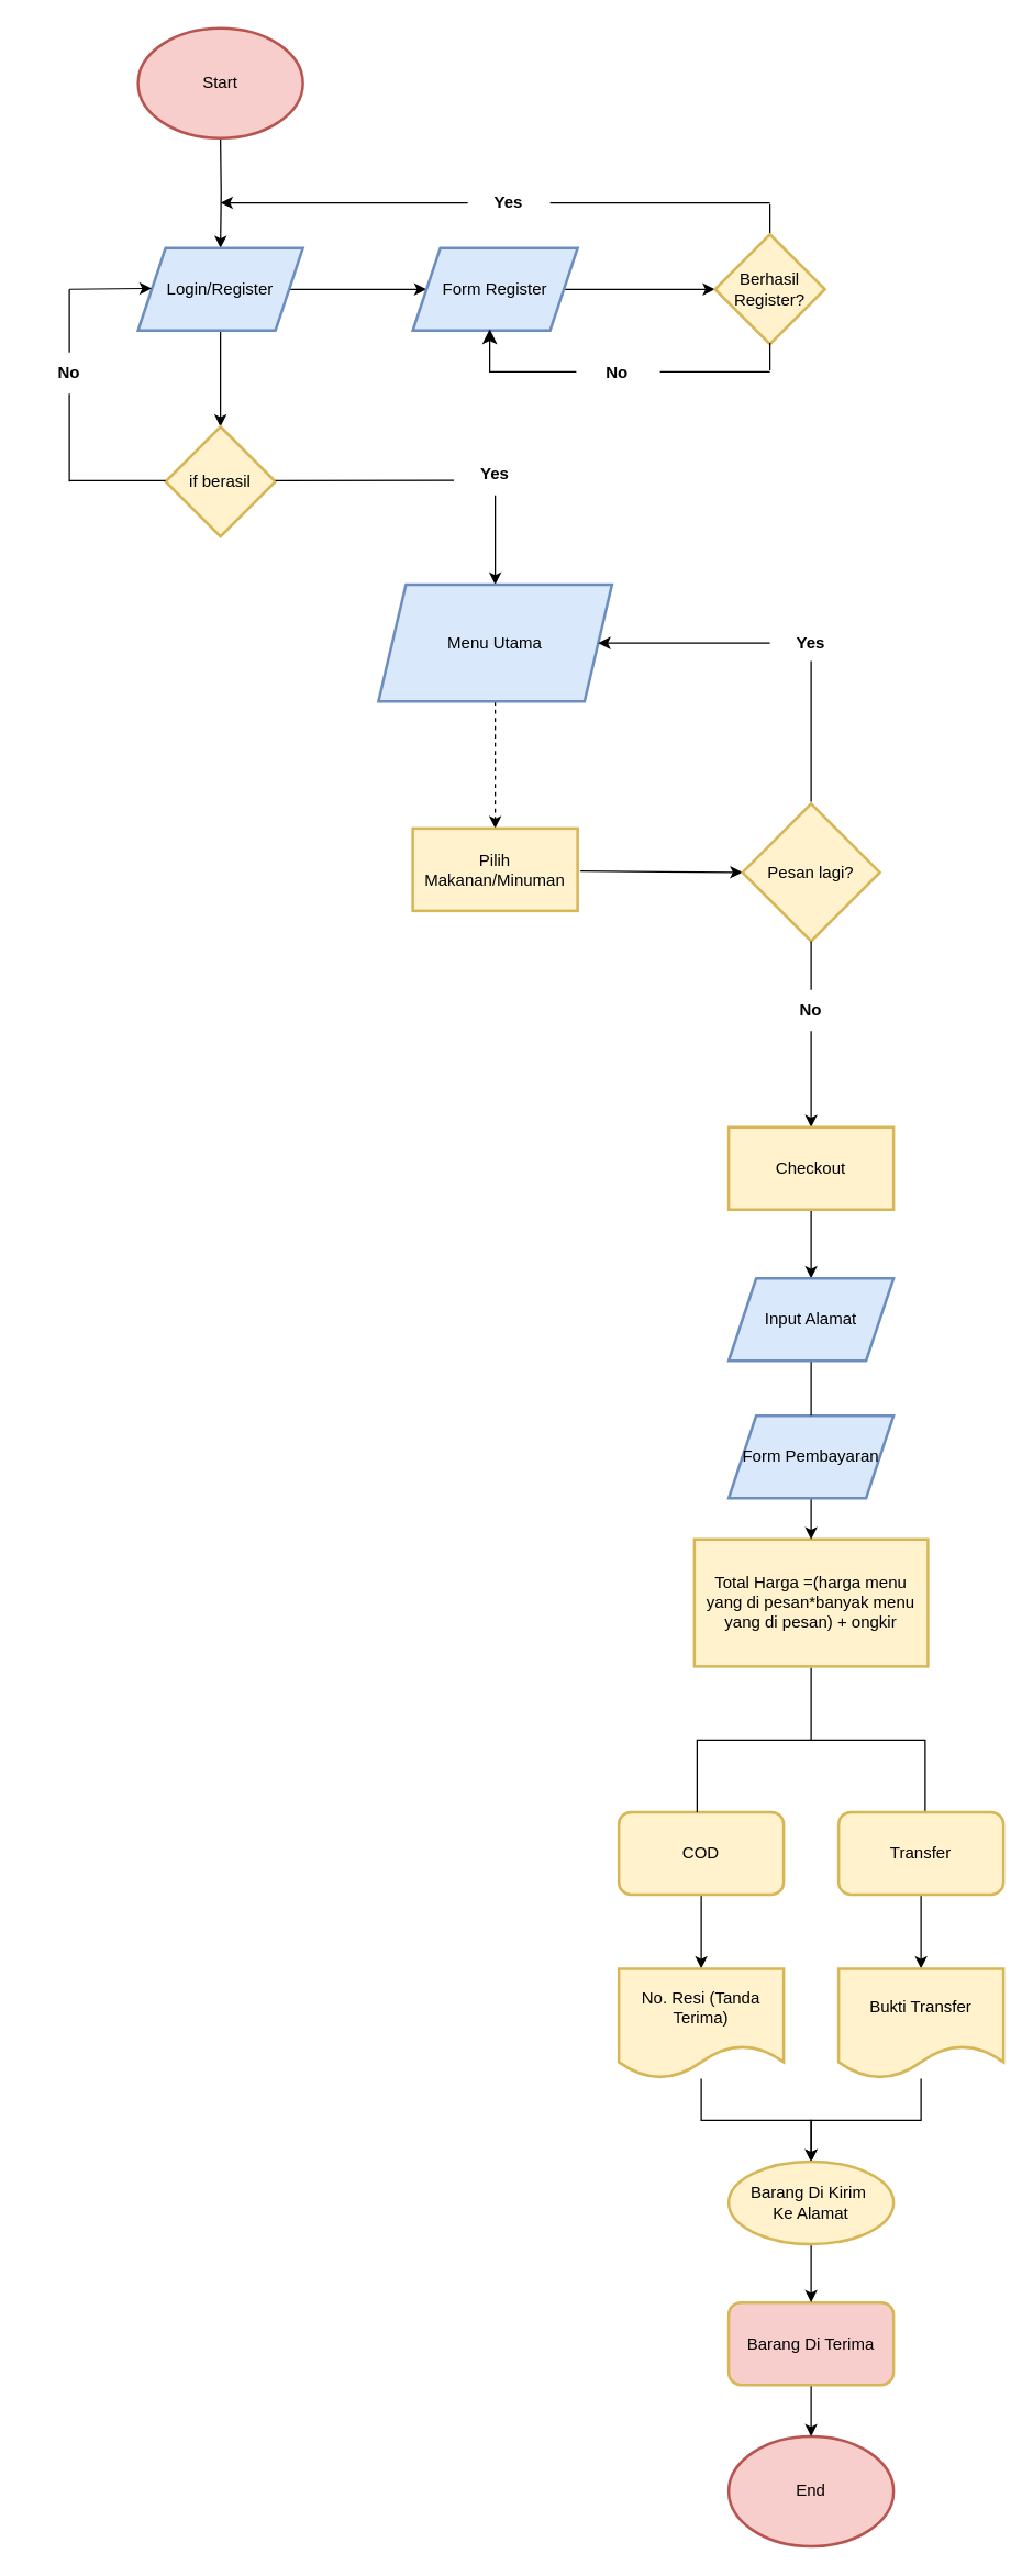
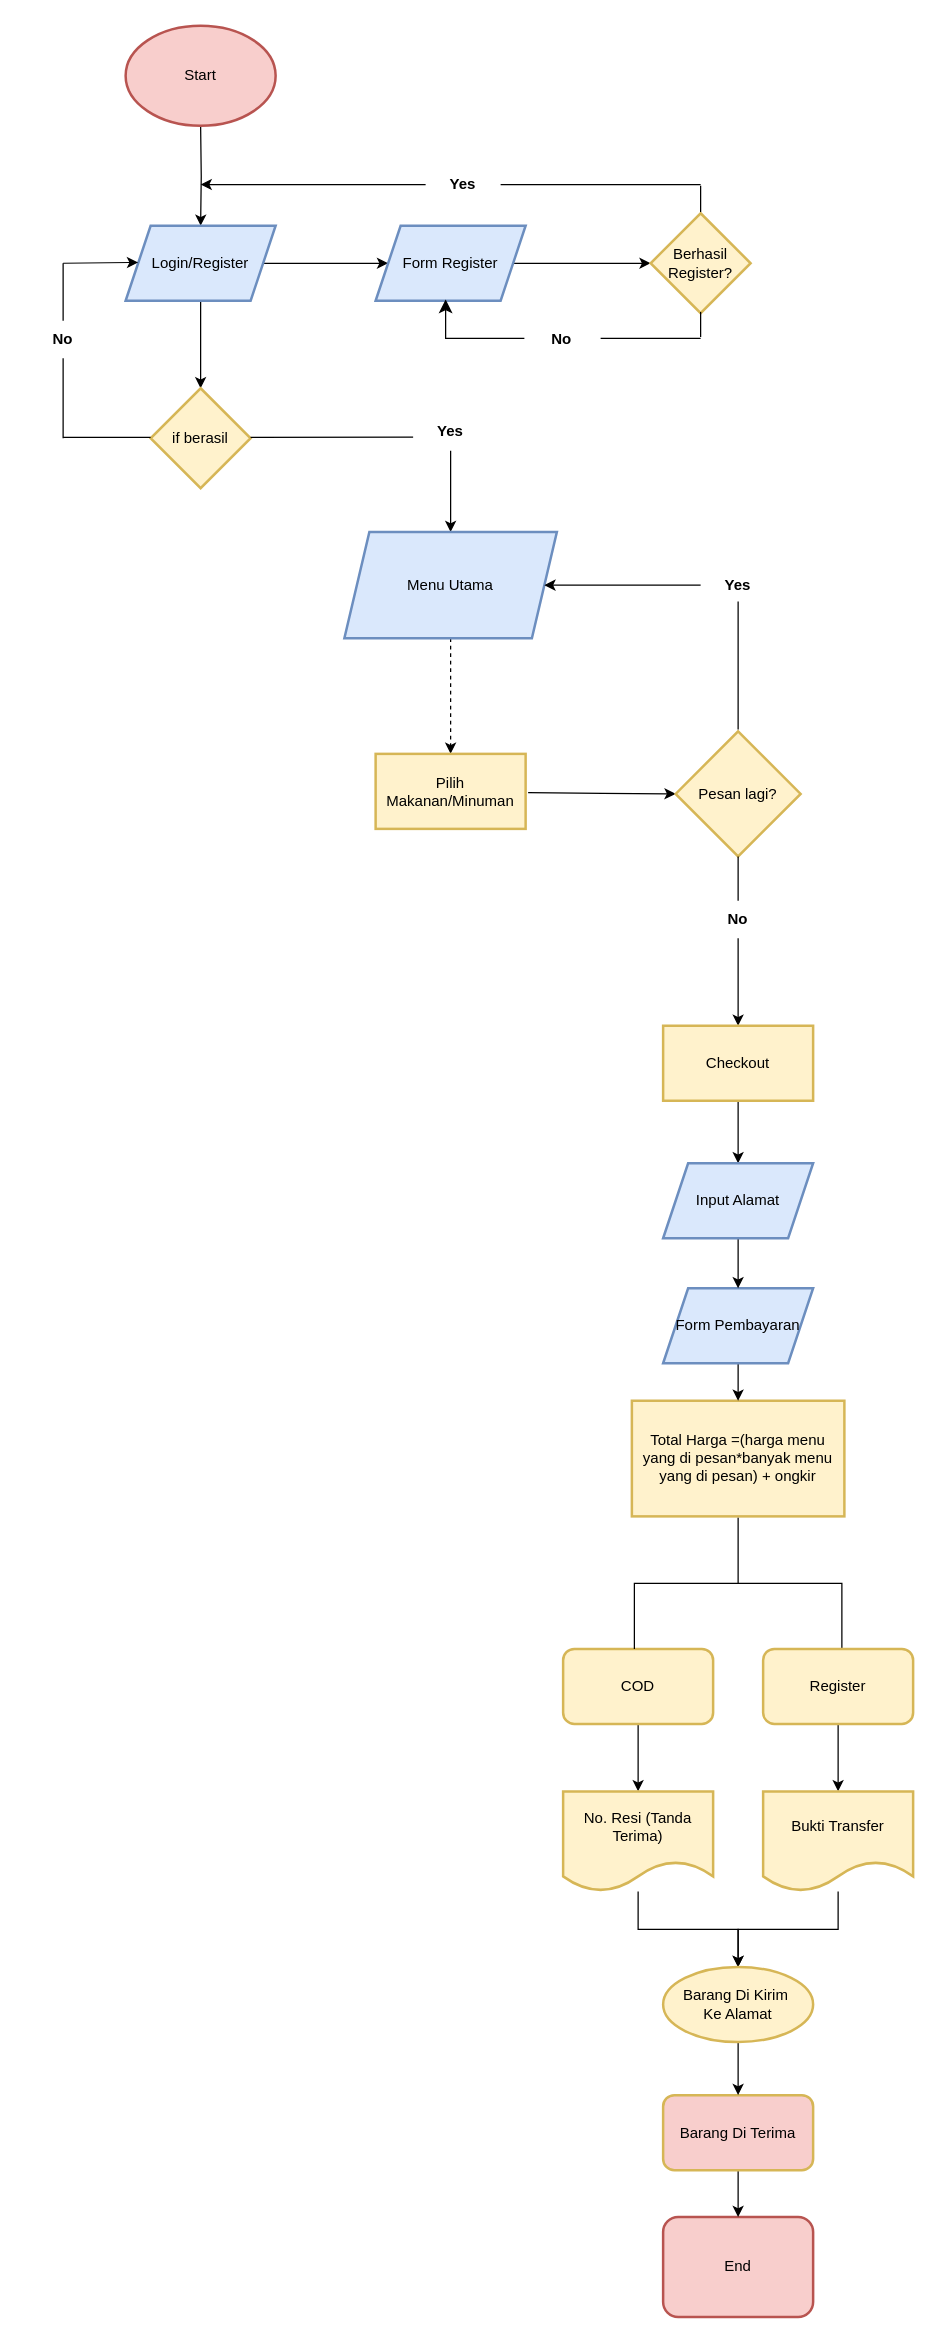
  <mxCell id="0" />
  <mxCell id="1" parent="0" />
  <mxCell id="2" value="" style="edgeStyle=orthogonalEdgeStyle;rounded=0;orthogonalLoop=1;jettySize=auto;html=1;" parent="1" target="5" edge="1"><mxGeometry relative="1" as="geometry"><mxPoint x="160" y="100" as="sourcePoint" /></mxGeometry></mxCell>
  <mxCell id="3" value="" style="edgeStyle=orthogonalEdgeStyle;rounded=0;orthogonalLoop=1;jettySize=auto;html=1;" parent="1" source="5" target="6" edge="1"><mxGeometry relative="1" as="geometry" /></mxCell>
  <mxCell id="4" value="" style="edgeStyle=orthogonalEdgeStyle;rounded=0;orthogonalLoop=1;jettySize=auto;html=1;" parent="1" source="5" target="8" edge="1"><mxGeometry relative="1" as="geometry" /></mxCell>
  <mxCell id="5" value="Login/Register" style="shape=parallelogram;perimeter=parallelogramPerimeter;whiteSpace=wrap;html=1;fixedSize=1;strokeWidth=2;fillColor=#dae8fc;strokeColor=#6c8ebf;" parent="1" vertex="1"><mxGeometry x="100" y="180" width="120" height="60" as="geometry" /></mxCell>
  <mxCell id="6" value="if berasil" style="rhombus;whiteSpace=wrap;html=1;strokeWidth=2;fillColor=#fff2cc;strokeColor=#d6b656;" parent="1" vertex="1"><mxGeometry x="120" y="310" width="80" height="80" as="geometry" /></mxCell>
  <mxCell id="7" value="" style="edgeStyle=orthogonalEdgeStyle;rounded=0;orthogonalLoop=1;jettySize=auto;html=1;" parent="1" source="8" target="9" edge="1"><mxGeometry relative="1" as="geometry" /></mxCell>
  <mxCell id="8" value="Form Register" style="shape=parallelogram;perimeter=parallelogramPerimeter;whiteSpace=wrap;html=1;fixedSize=1;strokeWidth=2;fillColor=#dae8fc;strokeColor=#6c8ebf;" parent="1" vertex="1"><mxGeometry x="300" y="180" width="120" height="60" as="geometry" /></mxCell>
  <mxCell id="9" value="Berhasil Register?" style="rhombus;whiteSpace=wrap;html=1;strokeWidth=2;fillColor=#fff2cc;strokeColor=#d6b656;" parent="1" vertex="1"><mxGeometry x="520" y="170" width="80" height="80" as="geometry" /></mxCell>
  <mxCell id="10" value="" style="group" parent="1" vertex="1" connectable="0"><mxGeometry x="356" y="239" width="204" height="41" as="geometry" /></mxCell>
  <mxCell id="11" value="" style="edgeStyle=segmentEdgeStyle;endArrow=classic;html=1;curved=0;rounded=0;endSize=8;startSize=8;entryX=0.75;entryY=1;entryDx=0;entryDy=0;startArrow=none;" parent="10" source="13" edge="1"><mxGeometry width="50" height="50" relative="1" as="geometry"><mxPoint x="204" y="30" as="sourcePoint" /><mxPoint as="targetPoint" /><Array as="points"><mxPoint y="31" /></Array></mxGeometry></mxCell>
  <mxCell id="12" value="" style="endArrow=none;html=1;rounded=0;" parent="10" edge="1"><mxGeometry width="50" height="50" relative="1" as="geometry"><mxPoint x="204" y="30" as="sourcePoint" /><mxPoint x="204" y="10" as="targetPoint" /></mxGeometry></mxCell>
  <mxCell id="13" value="&lt;b&gt;No&lt;/b&gt;" style="text;html=1;strokeColor=none;fillColor=none;align=center;verticalAlign=middle;whiteSpace=wrap;rounded=0;" parent="10" vertex="1"><mxGeometry x="63" y="17" width="60" height="30" as="geometry" /></mxCell>
  <mxCell id="14" value="" style="endArrow=none;html=1;rounded=0;" parent="10" edge="1"><mxGeometry width="50" height="50" relative="1" as="geometry"><mxPoint x="124" y="31" as="sourcePoint" /><mxPoint x="204" y="31" as="targetPoint" /></mxGeometry></mxCell>
  <mxCell id="15" value="" style="endArrow=none;html=1;rounded=0;" parent="1" edge="1"><mxGeometry width="50" height="50" relative="1" as="geometry"><mxPoint x="560" y="169" as="sourcePoint" /><mxPoint x="560" y="148" as="targetPoint" /></mxGeometry></mxCell>
  <mxCell id="16" value="" style="endArrow=classic;html=1;rounded=0;startArrow=none;" parent="1" source="18" edge="1"><mxGeometry width="50" height="50" relative="1" as="geometry"><mxPoint x="560" y="147" as="sourcePoint" /><mxPoint x="160" y="147" as="targetPoint" /></mxGeometry></mxCell>
  <mxCell id="17" value="" style="endArrow=none;html=1;rounded=0;" parent="1" target="18" edge="1"><mxGeometry width="50" height="50" relative="1" as="geometry"><mxPoint x="560" y="147" as="sourcePoint" /><mxPoint x="160" y="147" as="targetPoint" /></mxGeometry></mxCell>
  <mxCell id="18" value="&lt;b&gt;Yes&lt;/b&gt;" style="text;html=1;strokeColor=none;fillColor=none;align=center;verticalAlign=middle;whiteSpace=wrap;rounded=0;" parent="1" vertex="1"><mxGeometry x="340" y="132" width="60" height="30" as="geometry" /></mxCell>
  <mxCell id="19" value="" style="edgeStyle=none;orthogonalLoop=1;jettySize=auto;html=1;rounded=0;" parent="1" edge="1"><mxGeometry width="100" relative="1" as="geometry"><mxPoint x="50" y="210" as="sourcePoint" /><mxPoint x="110" y="209.33" as="targetPoint" /><Array as="points" /></mxGeometry></mxCell>
  <mxCell id="20" value="" style="endArrow=none;html=1;rounded=0;startArrow=none;" parent="1" source="23" edge="1"><mxGeometry width="50" height="50" relative="1" as="geometry"><mxPoint x="50" y="350" as="sourcePoint" /><mxPoint x="50" y="210" as="targetPoint" /></mxGeometry></mxCell>
  <mxCell id="21" value="" style="endArrow=none;html=1;rounded=0;" parent="1" edge="1"><mxGeometry width="50" height="50" relative="1" as="geometry"><mxPoint x="50" y="349.33" as="sourcePoint" /><mxPoint x="120" y="349.33" as="targetPoint" /></mxGeometry></mxCell>
  <mxCell id="22" value="" style="endArrow=none;html=1;rounded=0;" parent="1" target="23" edge="1"><mxGeometry width="50" height="50" relative="1" as="geometry"><mxPoint x="50" y="350" as="sourcePoint" /><mxPoint x="50" y="210" as="targetPoint" /></mxGeometry></mxCell>
  <mxCell id="23" value="&lt;b&gt;No&lt;/b&gt;" style="text;html=1;strokeColor=none;fillColor=none;align=center;verticalAlign=middle;whiteSpace=wrap;rounded=0;" parent="1" vertex="1"><mxGeometry x="20" y="256" width="60" height="30" as="geometry" /></mxCell>
  <mxCell id="24" value="" style="endArrow=none;html=1;rounded=0;" parent="1" edge="1"><mxGeometry width="50" height="50" relative="1" as="geometry"><mxPoint x="200" y="349.33" as="sourcePoint" /><mxPoint x="330" y="349" as="targetPoint" /></mxGeometry></mxCell>
  <mxCell id="25" value="" style="edgeStyle=orthogonalEdgeStyle;rounded=0;orthogonalLoop=1;jettySize=auto;html=1;" parent="1" source="26" target="29" edge="1"><mxGeometry relative="1" as="geometry" /></mxCell>
  <mxCell id="26" value="&lt;b&gt;Yes&lt;/b&gt;" style="text;html=1;strokeColor=none;fillColor=none;align=center;verticalAlign=middle;whiteSpace=wrap;rounded=0;" parent="1" vertex="1"><mxGeometry x="330" y="330" width="60" height="30" as="geometry" /></mxCell>
  <mxCell id="27" value="" style="edgeStyle=orthogonalEdgeStyle;rounded=0;orthogonalLoop=1;jettySize=auto;html=1;fontFamily=Helvetica;fontSize=12;fontColor=default;entryX=0;entryY=0.5;entryDx=0;entryDy=0;entryPerimeter=0;" parent="1" target="30" edge="1"><mxGeometry relative="1" as="geometry"><mxPoint x="421.992" y="633.533" as="sourcePoint" /><mxPoint x="537" y="633.533" as="targetPoint" /></mxGeometry></mxCell>
  <mxCell id="28" value="" style="edgeStyle=orthogonalEdgeStyle;rounded=0;orthogonalLoop=1;jettySize=auto;html=1;fontFamily=Helvetica;fontSize=12;fontColor=default;dashed=1;" parent="1" source="29" target="31" edge="1"><mxGeometry relative="1" as="geometry" /></mxCell>
  <mxCell id="29" value="Menu Utama" style="shape=parallelogram;perimeter=parallelogramPerimeter;whiteSpace=wrap;html=1;fixedSize=1;strokeWidth=2;fillColor=#dae8fc;strokeColor=#6c8ebf;" parent="1" vertex="1"><mxGeometry x="275" y="425" width="170" height="85" as="geometry" /></mxCell>
  <mxCell id="30" value="Pesan lagi?" style="strokeWidth=2;html=1;shape=mxgraph.flowchart.decision;whiteSpace=wrap;strokeColor=#d6b656;fontFamily=Helvetica;fontSize=12;fillColor=#fff2cc;" parent="1" vertex="1"><mxGeometry x="540" y="584.5" width="100" height="100" as="geometry" /></mxCell>
  <mxCell id="31" value="Pilih Makanan/Minuman" style="whiteSpace=wrap;html=1;strokeWidth=2;fillColor=#fff2cc;strokeColor=#d6b656;" parent="1" vertex="1"><mxGeometry x="300" y="602.5" width="120" height="60" as="geometry" /></mxCell>
  <mxCell id="32" value="" style="edgeStyle=orthogonalEdgeStyle;rounded=0;orthogonalLoop=1;jettySize=auto;html=1;fontFamily=Helvetica;fontSize=12;fontColor=default;" parent="1" source="33" target="29" edge="1"><mxGeometry relative="1" as="geometry" /></mxCell>
  <mxCell id="33" value="&lt;b&gt;Yes&lt;/b&gt;" style="text;html=1;strokeColor=none;fillColor=none;align=center;verticalAlign=middle;whiteSpace=wrap;rounded=0;" parent="1" vertex="1"><mxGeometry x="560" y="452.5" width="60" height="30" as="geometry" /></mxCell>
  <mxCell id="34" value="" style="endArrow=none;html=1;rounded=0;fontFamily=Helvetica;fontSize=12;fontColor=default;entryX=0.5;entryY=1;entryDx=0;entryDy=0;" parent="1" edge="1"><mxGeometry width="50" height="50" relative="1" as="geometry"><mxPoint x="590" y="583" as="sourcePoint" /><mxPoint x="590" y="480.5" as="targetPoint" /></mxGeometry></mxCell>
  <mxCell id="35" value="" style="edgeStyle=orthogonalEdgeStyle;rounded=0;orthogonalLoop=1;jettySize=auto;html=1;fontFamily=Helvetica;fontSize=12;fontColor=default;" parent="1" source="36" edge="1"><mxGeometry relative="1" as="geometry"><mxPoint x="590" y="820" as="targetPoint" /></mxGeometry></mxCell>
  <mxCell id="36" value="&lt;b&gt;No&lt;/b&gt;" style="text;html=1;strokeColor=none;fillColor=none;align=center;verticalAlign=middle;whiteSpace=wrap;rounded=0;" parent="1" vertex="1"><mxGeometry x="560" y="720" width="60" height="30" as="geometry" /></mxCell>
  <mxCell id="37" value="" style="endArrow=none;html=1;rounded=0;fontFamily=Helvetica;fontSize=12;fontColor=default;exitX=0.5;exitY=0;exitDx=0;exitDy=0;entryX=0.5;entryY=1;entryDx=0;entryDy=0;entryPerimeter=0;" parent="1" source="36" target="30" edge="1"><mxGeometry width="50" height="50" relative="1" as="geometry"><mxPoint x="530" y="740" as="sourcePoint" /><mxPoint x="580" y="690" as="targetPoint" /></mxGeometry></mxCell>
  <mxCell id="38" value="Start" style="ellipse;whiteSpace=wrap;html=1;strokeWidth=2;fillColor=#f8cecc;strokeColor=#b85450;" vertex="1" parent="1"><mxGeometry x="100" y="20" width="120" height="80" as="geometry" /></mxCell>
  <mxCell id="39" value="Total Harga =(harga menu yang di pesan*banyak menu yang di pesan) + ongkir" style="whiteSpace=wrap;html=1;strokeWidth=2;fillColor=#fff2cc;strokeColor=#d6b656;" vertex="1" parent="1"><mxGeometry x="505" y="1120" width="170" height="92.5" as="geometry" /></mxCell>
- <mxCell id="40" value="End" style="ellipse;whiteSpace=wrap;html=1;strokeWidth=2;fillColor=#f8cecc;strokeColor=#b85450;" vertex="1" parent="1"><mxGeometry x="530" y="1773" width="120" height="80" as="geometry" /></mxCell>
+ <mxCell id="40" value="End" style="whiteSpace=wrap;html=1;strokeWidth=2;fillColor=#f8cecc;strokeColor=#b85450;rounded=1;" vertex="1" parent="1"><mxGeometry x="530" y="1773" width="120" height="80" as="geometry" /></mxCell>
  <mxCell id="41" value="" style="edgeStyle=orthogonalEdgeStyle;rounded=0;orthogonalLoop=1;jettySize=auto;html=1;" edge="1" parent="1" source="42" target="55"><mxGeometry relative="1" as="geometry" /></mxCell>
  <mxCell id="42" value="Checkout" style="whiteSpace=wrap;html=1;strokeWidth=2;fillColor=#fff2cc;strokeColor=#d6b656;" vertex="1" parent="1"><mxGeometry x="530" y="820" width="120" height="60" as="geometry" /></mxCell>
  <mxCell id="43" value="" style="edgeStyle=orthogonalEdgeStyle;rounded=0;orthogonalLoop=1;jettySize=auto;html=1;" edge="1" parent="1" source="44" target="49"><mxGeometry relative="1" as="geometry" /></mxCell>
  <mxCell id="44" value="COD" style="rounded=1;whiteSpace=wrap;html=1;align=center;strokeWidth=2;fillColor=#fff2cc;strokeColor=#d6b656;" vertex="1" parent="1"><mxGeometry x="450" y="1318.5" width="120" height="60" as="geometry" /></mxCell>
  <mxCell id="45" value="" style="strokeWidth=1;html=1;shape=mxgraph.flowchart.annotation_2;align=left;labelPosition=right;pointerEvents=1;rotation=90;" vertex="1" parent="1"><mxGeometry x="537.5" y="1183" width="105" height="166" as="geometry" /></mxCell>
  <mxCell id="46" value="" style="edgeStyle=orthogonalEdgeStyle;rounded=0;orthogonalLoop=1;jettySize=auto;html=1;" edge="1" parent="1" source="47" target="51"><mxGeometry relative="1" as="geometry" /></mxCell>
- <mxCell id="47" value="Transfer" style="rounded=1;whiteSpace=wrap;html=1;align=center;strokeWidth=2;fillColor=#fff2cc;strokeColor=#d6b656;" vertex="1" parent="1"><mxGeometry x="610" y="1318.5" width="120" height="60" as="geometry" /></mxCell>
+ <mxCell id="47" value="Register" style="rounded=1;whiteSpace=wrap;html=1;align=center;strokeWidth=2;fillColor=#fff2cc;strokeColor=#d6b656;" vertex="1" parent="1"><mxGeometry x="610" y="1318.5" width="120" height="60" as="geometry" /></mxCell>
  <mxCell id="48" value="" style="edgeStyle=orthogonalEdgeStyle;rounded=0;orthogonalLoop=1;jettySize=auto;html=1;" edge="1" parent="1" source="49" target="59"><mxGeometry relative="1" as="geometry" /></mxCell>
  <mxCell id="49" value="No. Resi (Tanda Terima)" style="shape=document;whiteSpace=wrap;html=1;boundedLbl=1;fillColor=#fff2cc;strokeColor=#d6b656;strokeWidth=2;" vertex="1" parent="1"><mxGeometry x="450" y="1432.5" width="120" height="80" as="geometry" /></mxCell>
  <mxCell id="50" value="" style="edgeStyle=orthogonalEdgeStyle;rounded=0;orthogonalLoop=1;jettySize=auto;html=1;" edge="1" parent="1" source="51" target="59"><mxGeometry relative="1" as="geometry" /></mxCell>
  <mxCell id="51" value="Bukti Transfer" style="shape=document;whiteSpace=wrap;html=1;boundedLbl=1;strokeWidth=2;fillColor=#fff2cc;strokeColor=#d6b656;" vertex="1" parent="1"><mxGeometry x="610" y="1432.5" width="120" height="80" as="geometry" /></mxCell>
  <mxCell id="52" value="" style="edgeStyle=orthogonalEdgeStyle;rounded=0;orthogonalLoop=1;jettySize=auto;html=1;" edge="1" parent="1" source="53" target="39"><mxGeometry relative="1" as="geometry" /></mxCell>
  <mxCell id="53" value="Form Pembayaran" style="shape=parallelogram;perimeter=parallelogramPerimeter;whiteSpace=wrap;html=1;fixedSize=1;strokeWidth=2;fillColor=#dae8fc;strokeColor=#6c8ebf;" vertex="1" parent="1"><mxGeometry x="530" y="1030" width="120" height="60" as="geometry" /></mxCell>
- <mxCell id="54" value="" style="edgeStyle=orthogonalEdgeStyle;rounded=0;orthogonalLoop=1;jettySize=auto;html=1;endArrow=none;" edge="1" parent="1" source="55" target="53"><mxGeometry relative="1" as="geometry" /></mxCell>
+ <mxCell id="54" value="" style="edgeStyle=orthogonalEdgeStyle;rounded=0;orthogonalLoop=1;jettySize=auto;html=1;" edge="1" parent="1" source="55" target="53"><mxGeometry relative="1" as="geometry" /></mxCell>
  <mxCell id="55" value="Input Alamat" style="shape=parallelogram;perimeter=parallelogramPerimeter;whiteSpace=wrap;html=1;fixedSize=1;strokeWidth=2;fillColor=#dae8fc;strokeColor=#6c8ebf;" vertex="1" parent="1"><mxGeometry x="530" y="930" width="120" height="60" as="geometry" /></mxCell>
  <mxCell id="56" value="" style="edgeStyle=orthogonalEdgeStyle;rounded=0;orthogonalLoop=1;jettySize=auto;html=1;" edge="1" parent="1" source="57" target="40"><mxGeometry relative="1" as="geometry" /></mxCell>
  <mxCell id="57" value="Barang Di Terima" style="rounded=1;whiteSpace=wrap;html=1;align=center;strokeWidth=2;fillColor=#f8cecc;strokeColor=#d6b656;" vertex="1" parent="1"><mxGeometry x="530" y="1675.5" width="120" height="60" as="geometry" /></mxCell>
  <mxCell id="58" value="" style="edgeStyle=orthogonalEdgeStyle;rounded=0;orthogonalLoop=1;jettySize=auto;html=1;" edge="1" parent="1" source="59" target="57"><mxGeometry relative="1" as="geometry" /></mxCell>
  <mxCell id="59" value="Barang Di Kirim&amp;nbsp;&lt;br&gt;Ke Alamat" style="ellipse;whiteSpace=wrap;html=1;align=center;strokeWidth=2;fillColor=#fff2cc;strokeColor=#d6b656;" vertex="1" parent="1"><mxGeometry x="530" y="1573" width="120" height="60" as="geometry" /></mxCell>
